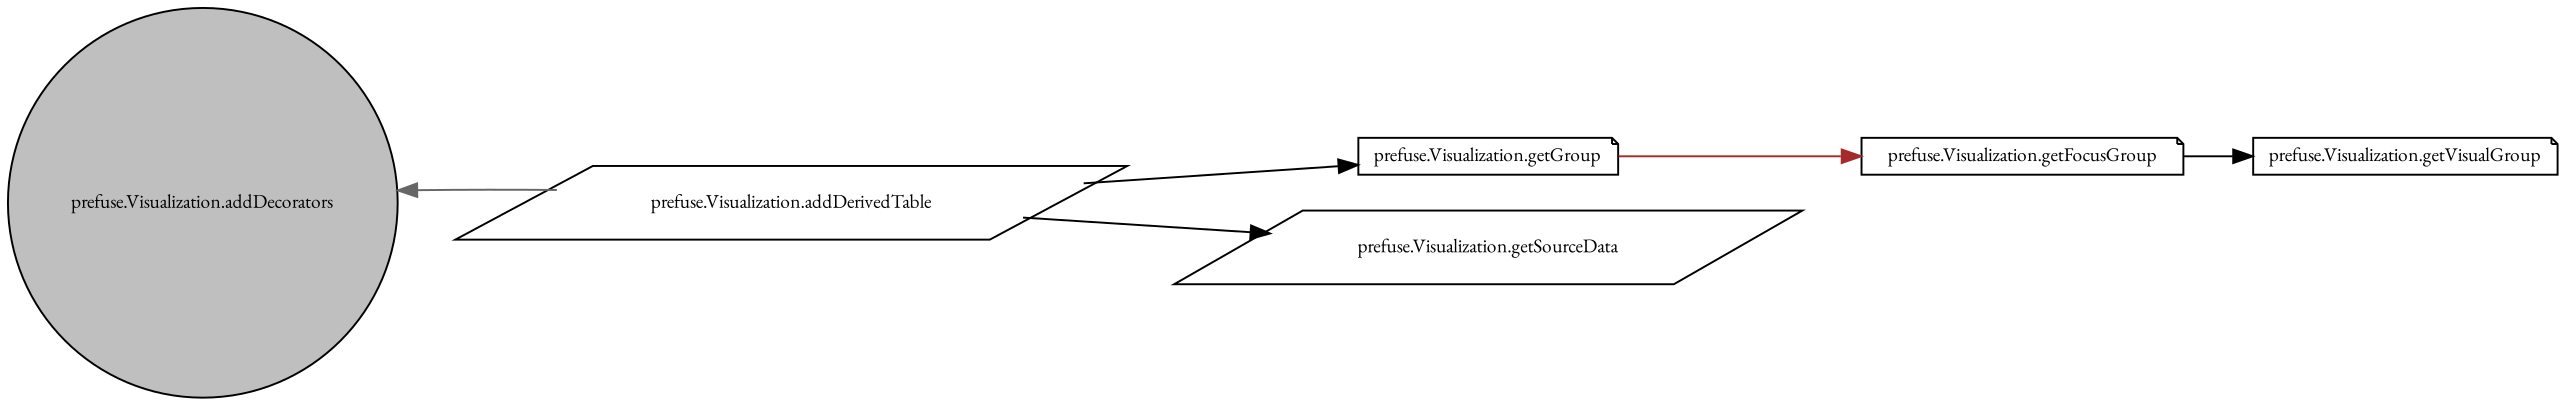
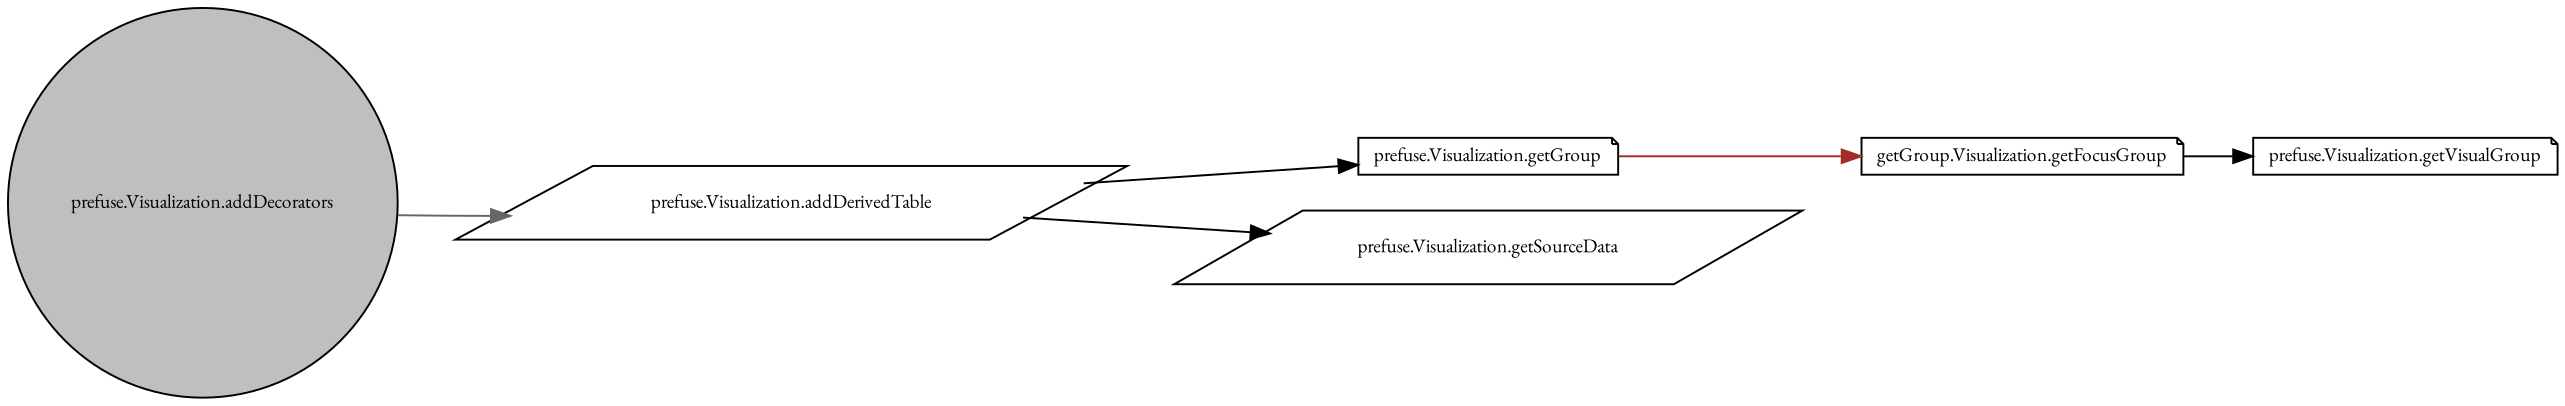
  digraph {
    fontname="EB Garamond"
    rankdir=LR
    node [color=black fillcolor=white fontname="EB Garamond" fontsize=10 shape=note style=filled]
    edge [color=black fontname="EB Garamond" fontsize=10 labelfontname=Helvetica labelfontsize=10 style=solid]
    n1 [fillcolor=grey75 fontcolor=black height=0.2 label="prefuse.Visualization.addDecorators" shape=circle width=0.4]
    n2 [height=0.2 label="prefuse.Visualization.addDerivedTable" shape=parallelogram width=0.4]
    n3 [height=0.2 label="prefuse.Visualization.getGroup" width=0.4]
    n4 [height=0.2 label="prefuse.Visualization.getSourceData" shape=parallelogram width=0.4]
-   n5 [height=0.2 label="prefuse.Visualization.getFocusGroup" width=0.4]
+   n5 [height=0.2 label="getGroup.Visualization.getFocusGroup" width=0.4]
    n6 [height=0.2 label="prefuse.Visualization.getVisualGroup" width=0.4]
-   n2 -> n1 [color=gray40]
+   n1 -> n2 [color=gray40]
    n2 -> n3
    n2 -> n4
    n3 -> n5 [color=brown]
    n5 -> n6
  }
